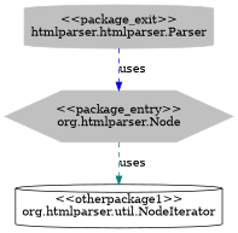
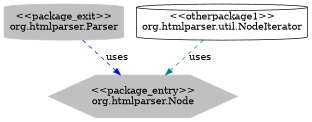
  digraph {
    node [color=grey shape=cylinder style=filled]
    edge [style=dashed]
-   n1 [label="<<package_exit>>\nhtmlparser.htmlparser.Parser"]
+   n1 [label="<<package_exit>>\norg.htmlparser.Parser"]
    n2 [label="<<package_entry>>\norg.htmlparser.Node" shape=hexagon]
    n3 [label="<<otherpackage1>>\norg.htmlparser.util.NodeIterator" color="" style=""]
    n1 -> n2 [color=blue label=uses]
-   n2 -> n3 [color=teal label=uses]
+   n3 -> n2 [color=teal label=uses]
  }
